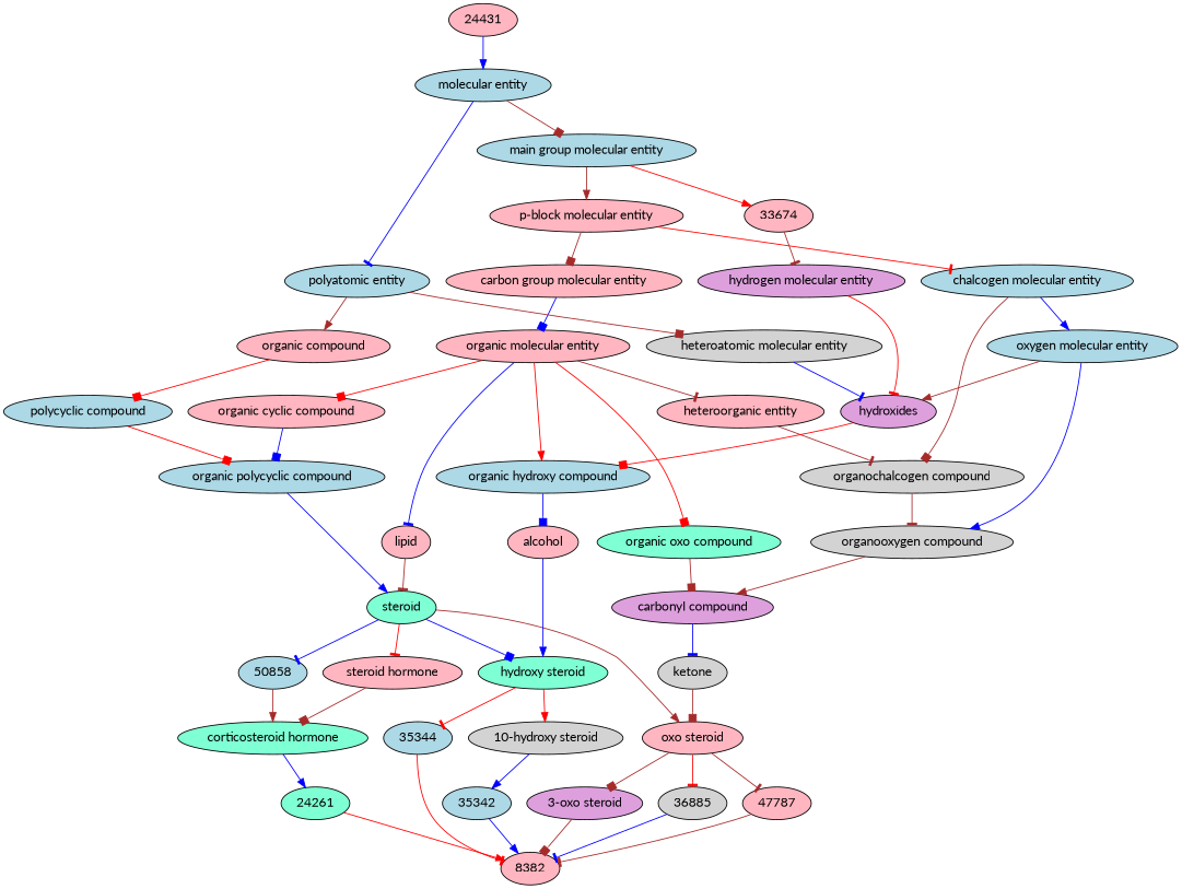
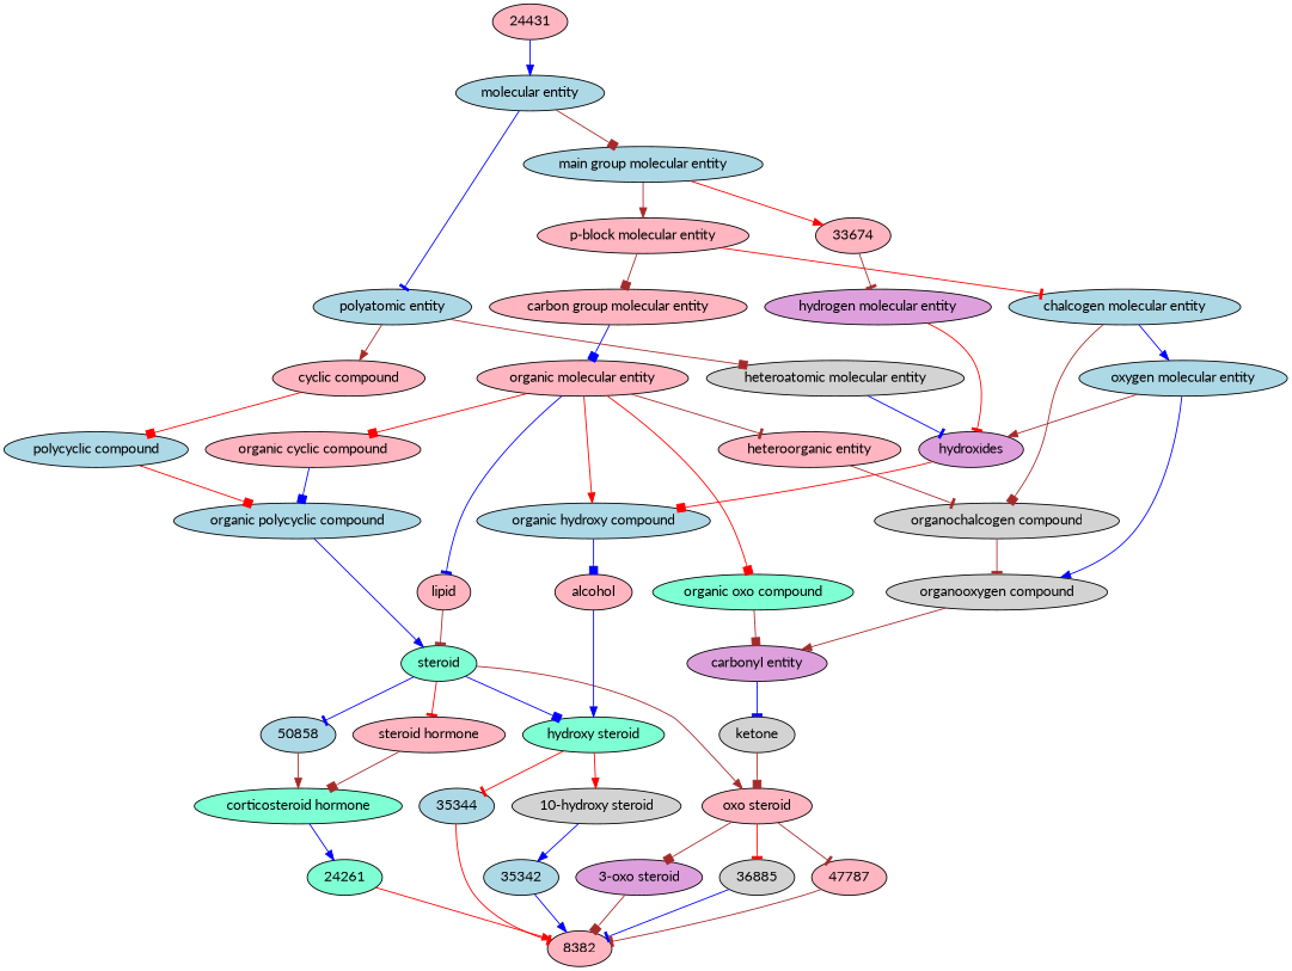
  digraph {
    fontname=Lato
    node [fillcolor=lightpink fontname=Lato style=filled]
    edge [arrowhead=tee color=brown fontname=Lato]
    n1 [label=8382]
    n2 [fillcolor=plum label="3-oxo steroid"]
    n3 [fillcolor=lightgrey label=36885]
    n4 [label=47787]
    n5 [fillcolor=lightblue label=35344]
    n6 [fillcolor=lightblue label=35342]
    n7 [fillcolor=aquamarine label=24261]
    n8 [label="oxo steroid"]
    n9 [fillcolor=aquamarine label="hydroxy steroid"]
    n10 [fillcolor=lightgrey label="10-hydroxy steroid"]
    n11 [fillcolor=aquamarine label="corticosteroid hormone"]
    n12 [fillcolor=lightgrey label=ketone]
    n13 [fillcolor=aquamarine label=steroid]
    n14 [label="steroid hormone"]
    n15 [fillcolor=lightblue label=50858]
    n16 [label=alcohol]
-   n17 [fillcolor=plum label="carbonyl compound"]
+   n17 [fillcolor=plum label="carbonyl entity"]
    n18 [fillcolor=lightblue label="organic polycyclic compound"]
    n19 [label=lipid]
    n20 [fillcolor=lightblue label="organic hydroxy compound"]
    n21 [fillcolor=aquamarine label="organic oxo compound"]
    n22 [fillcolor=lightgrey label="organooxygen compound"]
    n23 [label="organic cyclic compound"]
    n24 [fillcolor=lightblue label="polycyclic compound"]
    n25 [label="organic molecular entity"]
    n26 [label="heteroorganic entity"]
    n27 [fillcolor=lightgrey label="organochalcogen compound"]
    n28 [fillcolor=plum label=hydroxides]
    n29 [fillcolor=lightblue label="oxygen molecular entity"]
-   n30 [label="organic compound"]
+   n30 [label="cyclic compound"]
    n31 [label="carbon group molecular entity"]
    n32 [fillcolor=plum label="hydrogen molecular entity"]
    n33 [fillcolor=lightgrey label="heteroatomic molecular entity"]
    n34 [fillcolor=lightblue label="chalcogen molecular entity"]
    n35 [fillcolor=lightblue label="polyatomic entity"]
    n36 [label="p-block molecular entity"]
    n37 [label=33674]
    n38 [fillcolor=lightblue label="molecular entity"]
    n39 [fillcolor=lightblue label="main group molecular entity"]
    n40 [label=24431]
    n2 -> n1 [arrowhead=box]
    n3 -> n1 [color=blue]
    n4 -> n1
    n5 -> n1 [color=red]
    n6 -> n1 [arrowhead=normal color=blue]
    n7 -> n1 [arrowhead=normal color=red]
    n8 -> n2 [arrowhead=box]
    n8 -> n3 [color=red]
    n8 -> n4
    n9 -> n5 [color=red]
    n9 -> n10 [arrowhead=normal color=red]
    n10 -> n6 [arrowhead=normal color=blue]
    n11 -> n7 [arrowhead=normal color=blue]
    n12 -> n8 [arrowhead=box]
    n13 -> n8 [arrowhead=normal]
    n13 -> n9 [arrowhead=box color=blue]
    n13 -> n14 [color=red]
    n13 -> n15 [color=blue]
    n14 -> n11 [arrowhead=box]
    n15 -> n11 [arrowhead=normal]
    n16 -> n9 [arrowhead=normal color=blue]
    n17 -> n12 [color=blue]
    n18 -> n13 [arrowhead=normal color=blue]
    n19 -> n13
    n20 -> n16 [arrowhead=box color=blue]
    n21 -> n17 [arrowhead=box]
    n22 -> n17 [arrowhead=normal]
    n23 -> n18 [arrowhead=box color=blue]
    n24 -> n18 [arrowhead=box color=red]
    n25 -> n19 [color=blue]
    n25 -> n20 [arrowhead=normal color=red]
    n25 -> n21 [arrowhead=box color=red]
    n25 -> n23 [arrowhead=box color=red]
    n25 -> n26
    n26 -> n27
    n27 -> n22
    n28 -> n20 [arrowhead=box color=red]
    n29 -> n22 [arrowhead=normal color=blue]
    n29 -> n28 [arrowhead=normal]
    n30 -> n24 [arrowhead=box color=red]
    n31 -> n25 [arrowhead=box color=blue]
    n32 -> n28 [color=red]
    n33 -> n28 [color=blue]
    n34 -> n27 [arrowhead=box]
    n34 -> n29 [arrowhead=normal color=blue]
    n35 -> n30 [arrowhead=normal]
    n35 -> n33 [arrowhead=box]
    n36 -> n31 [arrowhead=box]
    n36 -> n34 [color=red]
    n37 -> n32
    n38 -> n35 [color=blue]
    n38 -> n39 [arrowhead=box]
    n39 -> n36 [arrowhead=normal]
    n39 -> n37 [arrowhead=normal color=red]
    n40 -> n38 [arrowhead=normal color=blue]
  }
